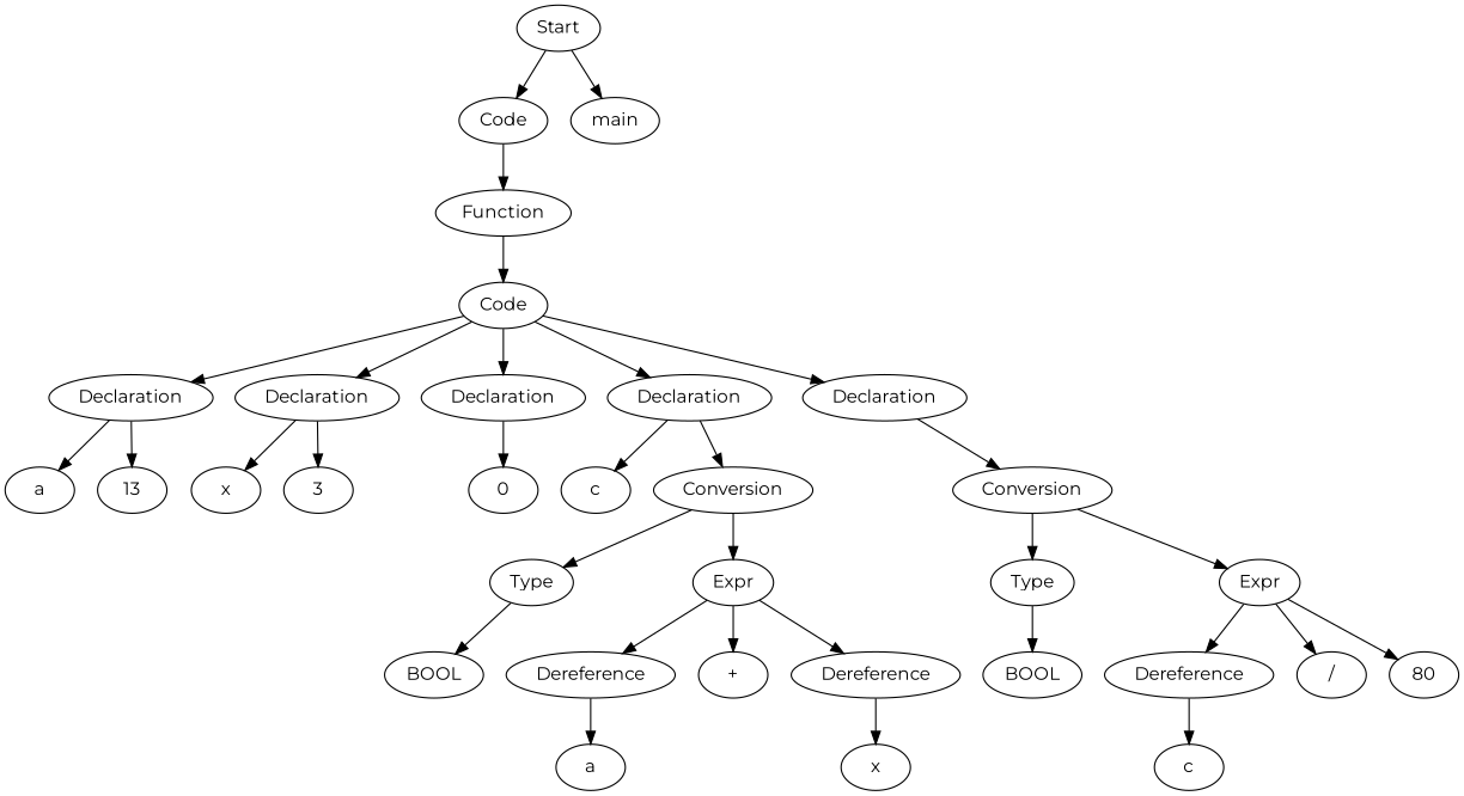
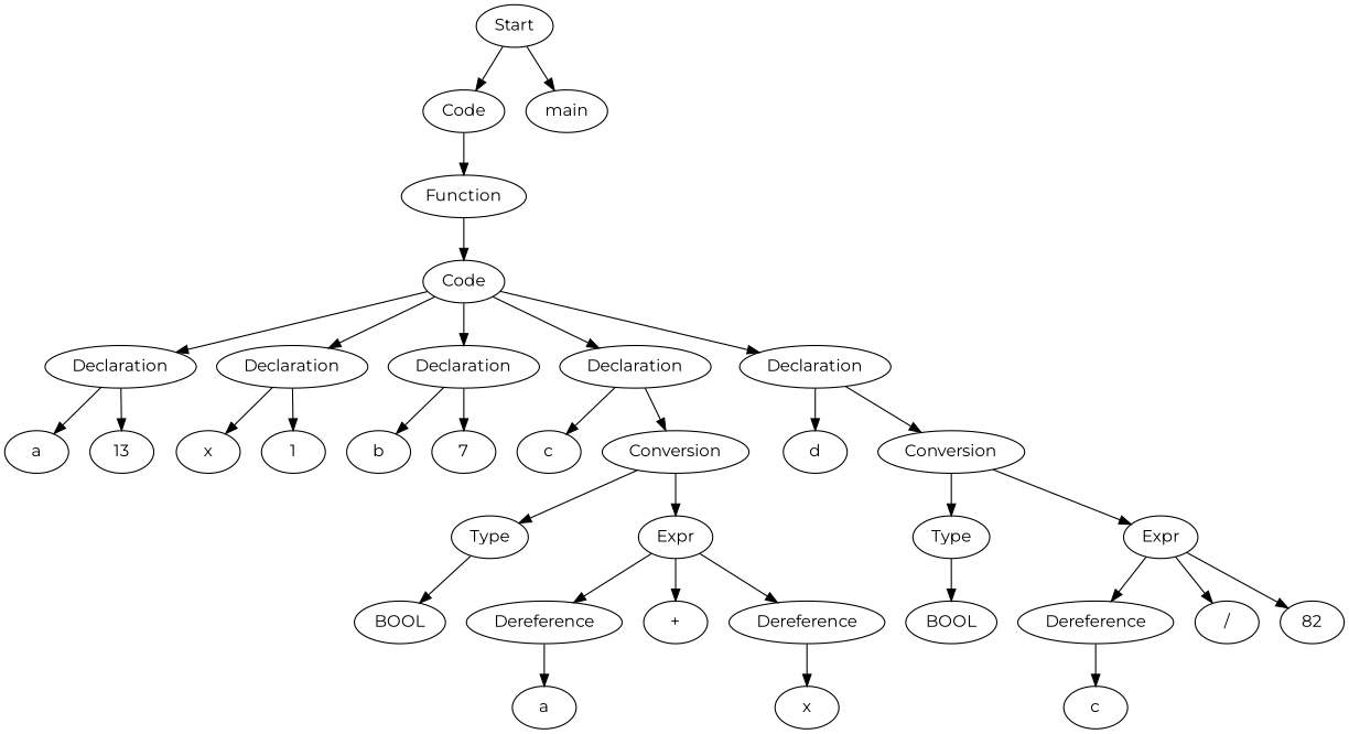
  digraph {
    fontname=Montserrat
    node [fontname=Montserrat]
    edge [fontname=Montserrat]
    n1 [label=Start]
    n2 [label=Code]
    n3 [label=main]
    n4 [label=Function]
    n5 [label=Code]
    n6 [label=Declaration]
    n7 [label=Declaration]
    n8 [label=Declaration]
    n9 [label=Declaration]
    n10 [label=Declaration]
    n11 [label=a]
    n12 [label=13]
    n13 [label=x]
-   n14 [label=3]
-   n16 [label=0]
+   n14 [label=1]
+   n15 [label=b]
+   n16 [label=7]
    n17 [label=c]
    n18 [label=Conversion]
+   n19 [label=d]
    n20 [label=Conversion]
    n21 [label=Type]
    n22 [label=Expr]
    n23 [label=Type]
    n24 [label=Expr]
    n25 [label=BOOL]
    n26 [label=Dereference]
    n27 [label="+"]
    n28 [label=Dereference]
    n29 [label=a]
    n30 [label=x]
    n31 [label=BOOL]
    n32 [label=Dereference]
    n33 [label="/"]
-   n34 [label=80]
+   n34 [label=82]
    n35 [label=c]
    n1 -> n2
    n1 -> n3
    n2 -> n4
    n4 -> n5
    n5 -> n6
    n5 -> n7
    n5 -> n8
    n5 -> n9
    n5 -> n10
    n6 -> n11
    n6 -> n12
    n7 -> n13
    n7 -> n14
+   n8 -> n15
    n8 -> n16
    n9 -> n17
    n9 -> n18
+   n10 -> n19
    n10 -> n20
    n18 -> n21
    n18 -> n22
    n20 -> n23
    n20 -> n24
    n21 -> n25
    n22 -> n26
    n22 -> n27
    n22 -> n28
    n23 -> n31
    n24 -> n32
    n24 -> n33
    n24 -> n34
    n26 -> n29
    n28 -> n30
    n32 -> n35
  }
